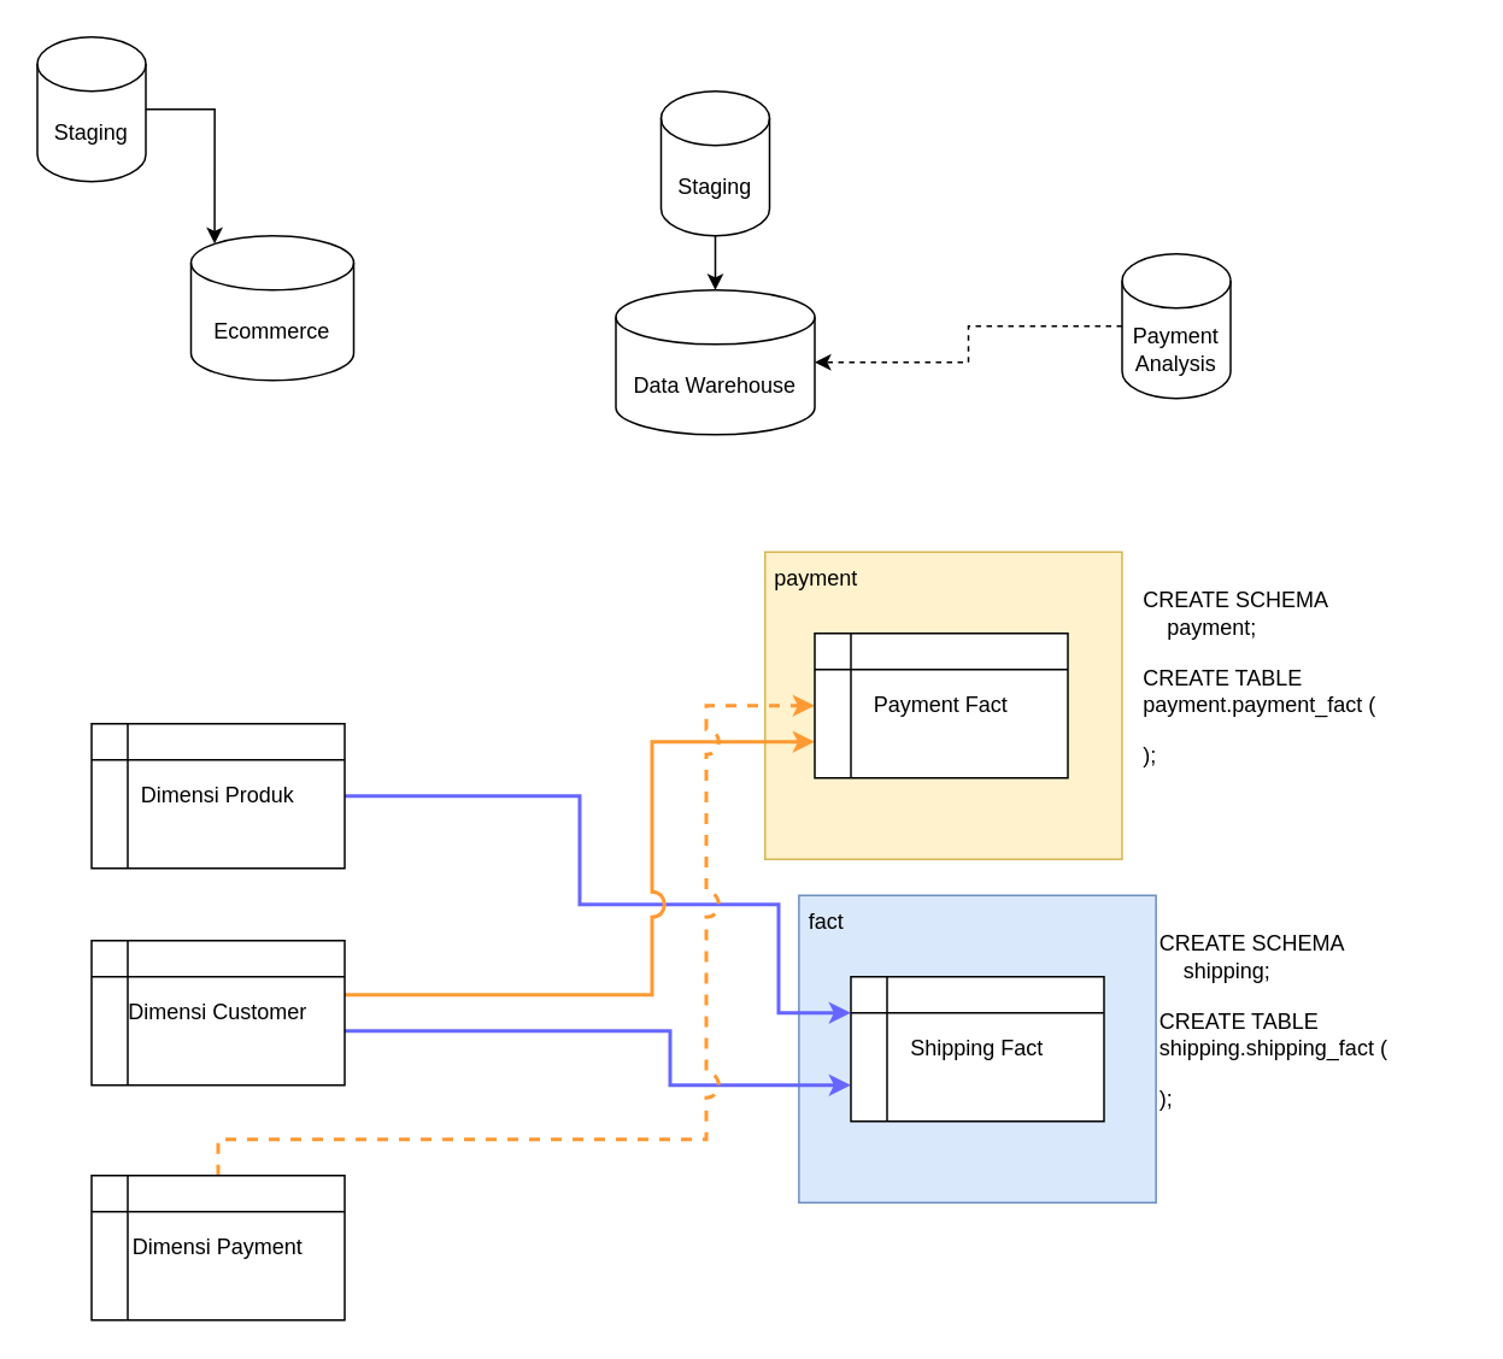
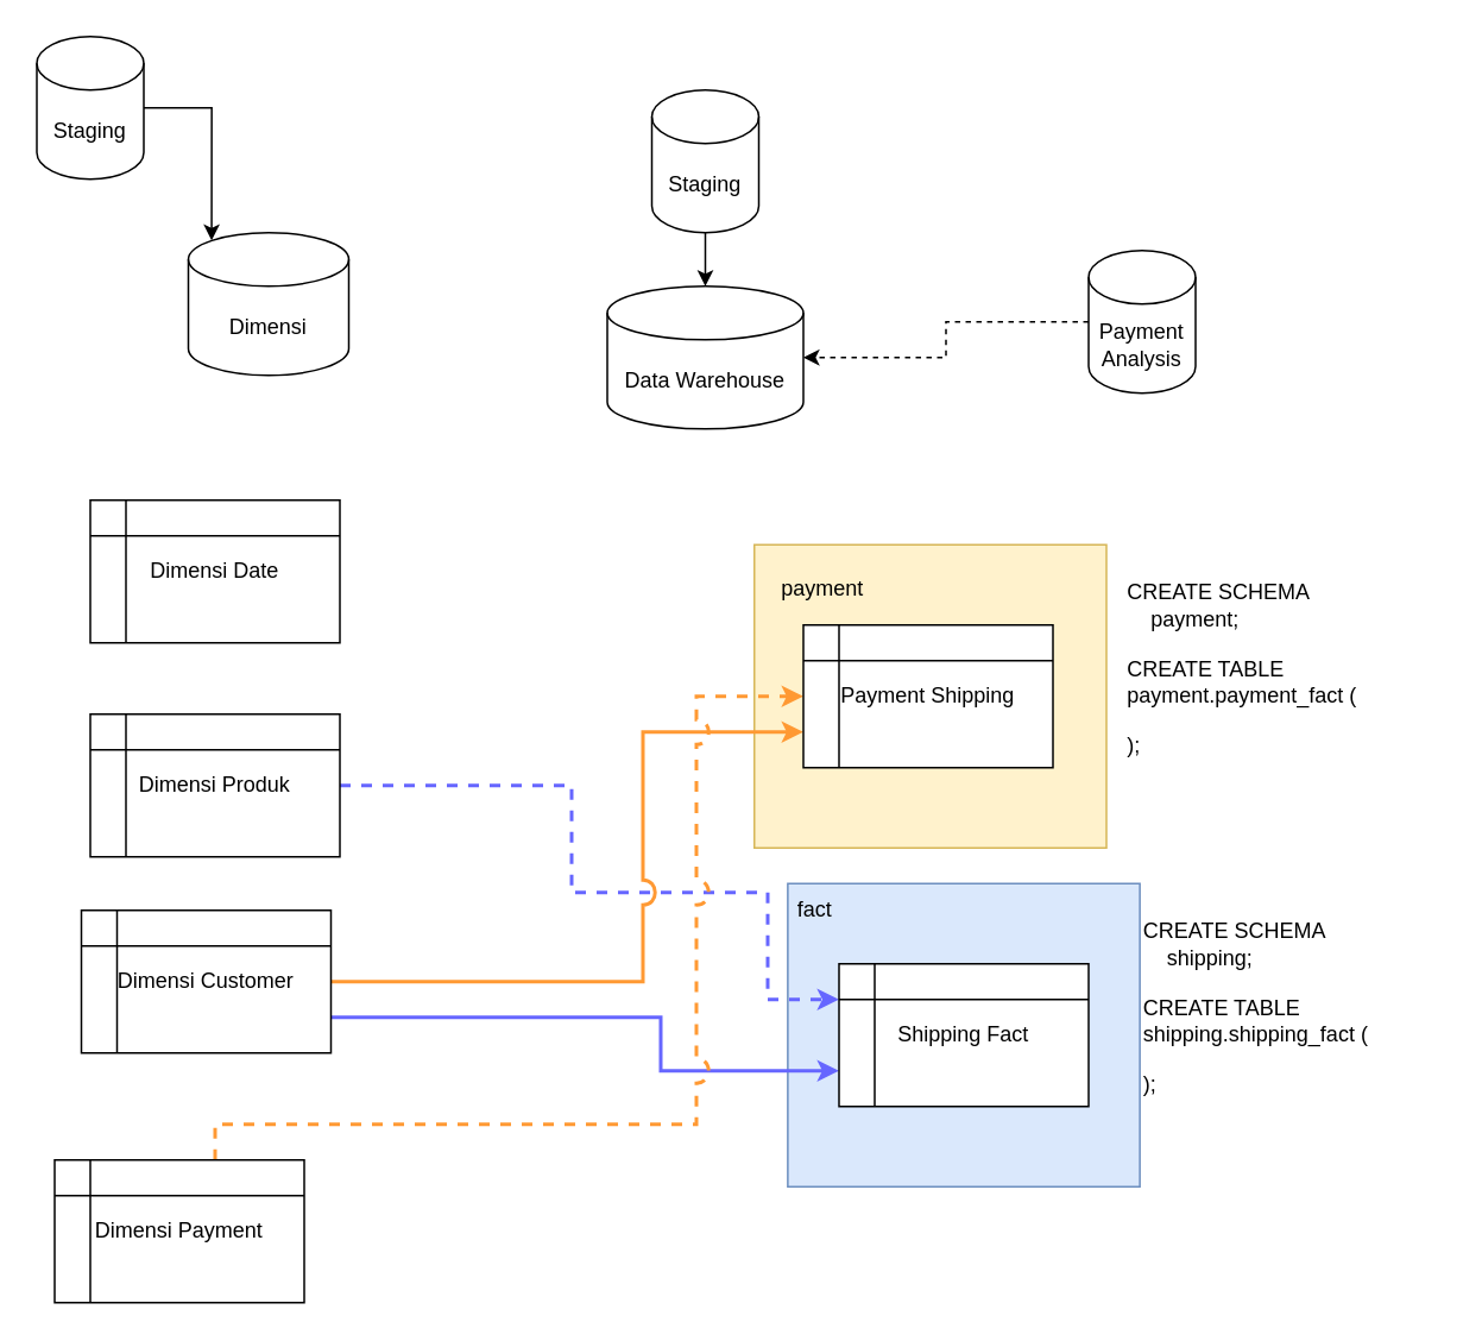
  <mxCell id="0" />
  <mxCell id="1" parent="0" />
  <mxCell id="2" value="" style="rounded=0;whiteSpace=wrap;html=1;fillColor=#dae8fc;strokeColor=#6c8ebf;" vertex="1" parent="1"><mxGeometry x="441.25" y="495" width="197.5" height="170" as="geometry" /></mxCell>
  <mxCell id="3" value="" style="rounded=0;whiteSpace=wrap;html=1;fillColor=#fff2cc;strokeColor=#d6b656;" vertex="1" parent="1"><mxGeometry x="422.5" y="305" width="197.5" height="170" as="geometry" /></mxCell>
- <mxCell id="4" value="Ecommerce" style="shape=cylinder3;whiteSpace=wrap;html=1;boundedLbl=1;backgroundOutline=1;size=15;" parent="1" vertex="1"><mxGeometry x="105" y="130" width="90" height="80" as="geometry" /></mxCell>
+ <mxCell id="4" value="Dimensi" style="shape=cylinder3;whiteSpace=wrap;html=1;boundedLbl=1;backgroundOutline=1;size=15;" parent="1" vertex="1"><mxGeometry x="105" y="130" width="90" height="80" as="geometry" /></mxCell>
  <mxCell id="5" value="Data Warehouse" style="shape=cylinder3;whiteSpace=wrap;html=1;boundedLbl=1;backgroundOutline=1;size=15;" parent="1" vertex="1"><mxGeometry x="340" y="160" width="110" height="80" as="geometry" /></mxCell>
  <mxCell id="6" style="edgeStyle=orthogonalEdgeStyle;rounded=0;orthogonalLoop=1;jettySize=auto;html=1;entryX=0.145;entryY=0;entryDx=0;entryDy=4.35;entryPerimeter=0;" parent="1" source="7" target="4" edge="1"><mxGeometry relative="1" as="geometry" /></mxCell>
  <mxCell id="7" value="Staging" style="shape=cylinder3;whiteSpace=wrap;html=1;boundedLbl=1;backgroundOutline=1;size=15;" parent="1" vertex="1"><mxGeometry x="20" y="20" width="60" height="80" as="geometry" /></mxCell>
  <mxCell id="8" style="edgeStyle=orthogonalEdgeStyle;rounded=0;orthogonalLoop=1;jettySize=auto;html=1;" parent="1" source="9" target="5" edge="1"><mxGeometry relative="1" as="geometry" /></mxCell>
  <mxCell id="9" value="Staging" style="shape=cylinder3;whiteSpace=wrap;html=1;boundedLbl=1;backgroundOutline=1;size=15;" parent="1" vertex="1"><mxGeometry x="365" y="50" width="60" height="80" as="geometry" /></mxCell>
  <mxCell id="10" style="edgeStyle=orthogonalEdgeStyle;rounded=0;orthogonalLoop=1;jettySize=auto;html=1;dashed=1;" parent="1" source="11" target="5" edge="1"><mxGeometry relative="1" as="geometry" /></mxCell>
- <mxCell id="11" value="Payment Analysis" style="shape=cylinder3;whiteSpace=wrap;html=1;boundedLbl=1;backgroundOutline=1;size=15;" parent="1" vertex="1"><mxGeometry x="620" y="140" width="60" height="80" as="geometry" /></mxCell>
- <mxCell id="13" style="edgeStyle=orthogonalEdgeStyle;rounded=0;jumpStyle=arc;jumpSize=12;orthogonalLoop=1;jettySize=auto;html=1;entryX=0;entryY=0.25;entryDx=0;entryDy=0;strokeWidth=2;strokeColor=#6666FF;" edge="1" parent="1" source="14" target="21"><mxGeometry relative="1" as="geometry"><Array as="points"><mxPoint x="320" y="440" /><mxPoint x="320" y="500" /><mxPoint x="430" y="500" /><mxPoint x="430" y="560" /></Array></mxGeometry></mxCell>
+ <mxCell id="11" value="Payment Analysis" style="shape=cylinder3;whiteSpace=wrap;html=1;boundedLbl=1;backgroundOutline=1;size=15;" parent="1" vertex="1"><mxGeometry x="610" y="140" width="60" height="80" as="geometry" /></mxCell>
+ <mxCell id="12" value="Dimensi Date" style="shape=internalStorage;whiteSpace=wrap;html=1;backgroundOutline=1;" vertex="1" parent="1"><mxGeometry x="50" y="280" width="140" height="80" as="geometry" /></mxCell>
+ <mxCell id="13" style="edgeStyle=orthogonalEdgeStyle;rounded=0;jumpStyle=arc;jumpSize=12;orthogonalLoop=1;jettySize=auto;html=1;entryX=0;entryY=0.25;entryDx=0;entryDy=0;strokeWidth=2;strokeColor=#6666FF;dashed=1;" edge="1" parent="1" source="14" target="21"><mxGeometry relative="1" as="geometry"><Array as="points"><mxPoint x="320" y="440" /><mxPoint x="320" y="500" /><mxPoint x="430" y="500" /><mxPoint x="430" y="560" /></Array></mxGeometry></mxCell>
  <mxCell id="14" value="Dimensi Produk" style="shape=internalStorage;whiteSpace=wrap;html=1;backgroundOutline=1;" vertex="1" parent="1"><mxGeometry x="50" y="400" width="140" height="80" as="geometry" /></mxCell>
  <mxCell id="15" style="edgeStyle=orthogonalEdgeStyle;rounded=0;orthogonalLoop=1;jettySize=auto;html=1;entryX=0;entryY=0.75;entryDx=0;entryDy=0;jumpStyle=arc;strokeWidth=2;jumpSize=12;strokeColor=#FF9933;" edge="1" parent="1" source="17" target="20"><mxGeometry relative="1" as="geometry"><Array as="points"><mxPoint x="360" y="550" /><mxPoint x="360" y="410" /></Array></mxGeometry></mxCell>
  <mxCell id="16" style="edgeStyle=orthogonalEdgeStyle;rounded=0;jumpStyle=arc;jumpSize=12;orthogonalLoop=1;jettySize=auto;html=1;strokeWidth=2;strokeColor=#6666FF;entryX=0;entryY=0.75;entryDx=0;entryDy=0;" edge="1" parent="1" source="17" target="21"><mxGeometry relative="1" as="geometry"><mxPoint x="360" y="680" as="targetPoint" /><Array as="points"><mxPoint x="370" y="570" /><mxPoint x="370" y="600" /></Array></mxGeometry></mxCell>
- <mxCell id="17" value="Dimensi Customer" style="shape=internalStorage;whiteSpace=wrap;html=1;backgroundOutline=1;" vertex="1" parent="1"><mxGeometry x="50" y="520" width="140" height="80" as="geometry" /></mxCell>
+ <mxCell id="17" value="Dimensi Customer" style="shape=internalStorage;whiteSpace=wrap;html=1;backgroundOutline=1;" vertex="1" parent="1"><mxGeometry x="45" y="510" width="140" height="80" as="geometry" /></mxCell>
  <mxCell id="18" style="edgeStyle=orthogonalEdgeStyle;rounded=0;orthogonalLoop=1;jettySize=auto;html=1;entryX=0;entryY=0.5;entryDx=0;entryDy=0;jumpStyle=arc;jumpSize=12;strokeWidth=2;strokeColor=#FF9933;dashed=1;" edge="1" parent="1" source="19" target="20"><mxGeometry relative="1" as="geometry"><Array as="points"><mxPoint x="120" y="630" /><mxPoint x="390" y="630" /><mxPoint x="390" y="390" /></Array></mxGeometry></mxCell>
- <mxCell id="19" value="Dimensi Payment" style="shape=internalStorage;whiteSpace=wrap;html=1;backgroundOutline=1;" vertex="1" parent="1"><mxGeometry x="50" y="650" width="140" height="80" as="geometry" /></mxCell>
- <mxCell id="20" value="Payment Fact" style="shape=internalStorage;whiteSpace=wrap;html=1;backgroundOutline=1;" vertex="1" parent="1"><mxGeometry x="450" y="350" width="140" height="80" as="geometry" /></mxCell>
+ <mxCell id="19" value="Dimensi Payment" style="shape=internalStorage;whiteSpace=wrap;html=1;backgroundOutline=1;" vertex="1" parent="1"><mxGeometry x="30" y="650" width="140" height="80" as="geometry" /></mxCell>
+ <mxCell id="20" value="Payment Shipping" style="shape=internalStorage;whiteSpace=wrap;html=1;backgroundOutline=1;" vertex="1" parent="1"><mxGeometry x="450" y="350" width="140" height="80" as="geometry" /></mxCell>
  <mxCell id="21" value="Shipping&amp;nbsp;Fact" style="shape=internalStorage;whiteSpace=wrap;html=1;backgroundOutline=1;" vertex="1" parent="1"><mxGeometry x="470" y="540" width="140" height="80" as="geometry" /></mxCell>
- <mxCell id="22" value="payment" style="text;html=1;strokeColor=none;fillColor=none;align=left;verticalAlign=middle;whiteSpace=wrap;rounded=0;" vertex="1" parent="1"><mxGeometry x="426" y="310" width="110" height="20" as="geometry" /></mxCell>
+ <mxCell id="22" value="payment" style="text;html=1;strokeColor=none;fillColor=none;align=left;verticalAlign=middle;whiteSpace=wrap;rounded=0;" vertex="1" parent="1"><mxGeometry x="436" y="320" width="110" height="20" as="geometry" /></mxCell>
  <mxCell id="23" value="fact" style="text;html=1;strokeColor=none;fillColor=none;align=left;verticalAlign=middle;whiteSpace=wrap;rounded=0;" vertex="1" parent="1"><mxGeometry x="445.25" y="500" width="110" height="20" as="geometry" /></mxCell>
  <mxCell id="24" value="CREATE SCHEMA&lt;br&gt;&amp;nbsp; &amp;nbsp; payment;&lt;br&gt;&lt;br&gt;CREATE TABLE&lt;br&gt;payment.payment_fact (&lt;br&gt;&lt;br&gt;);" style="text;html=1;strokeColor=none;fillColor=none;align=left;verticalAlign=middle;whiteSpace=wrap;rounded=0;" vertex="1" parent="1"><mxGeometry x="630" y="305" width="170" height="140" as="geometry" /></mxCell>
  <mxCell id="25" value="CREATE SCHEMA&lt;br&gt;&amp;nbsp; &amp;nbsp; shipping;&lt;br&gt;&lt;br&gt;CREATE TABLE&lt;br&gt;shipping.shipping_fact (&lt;br&gt;&lt;br&gt;);" style="text;html=1;strokeColor=none;fillColor=none;align=left;verticalAlign=middle;whiteSpace=wrap;rounded=0;" vertex="1" parent="1"><mxGeometry x="638.75" y="495" width="170" height="140" as="geometry" /></mxCell>
